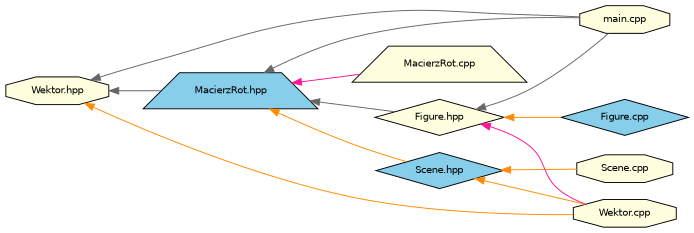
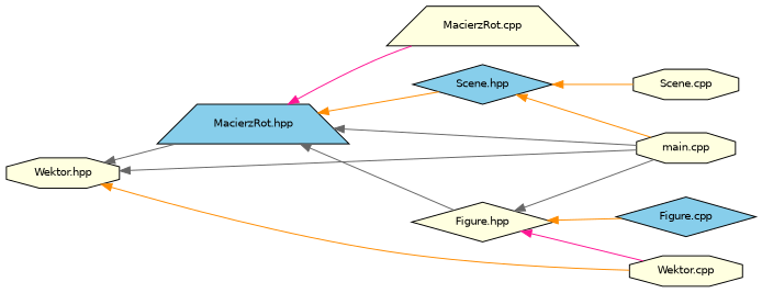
  digraph {
    rankdir=LR
    node [color=black fillcolor=lightyellow fontname=Helvetica fontsize=10 shape=octagon style=filled]
    edge [color=gray40 dir=back fontname=Helvetica fontsize=10 labelfontname=Helvetica labelfontsize=10 style=solid]
    n1 [fontcolor=black height=0.2 label="Wektor.hpp" width=0.4]
    n2 [fillcolor=skyblue height=0.2 label="MacierzRot.hpp" shape=trapezium width=0.4]
    n3 [height=0.2 label="main.cpp" width=0.4]
    n4 [height=0.2 label="Wektor.cpp" width=0.4]
    n5 [height=0.2 label="Figure.hpp" shape=diamond width=0.4]
    n6 [fillcolor=skyblue height=0.2 label="Scene.hpp" shape=diamond width=0.4]
    n7 [height=0.2 label="MacierzRot.cpp" shape=trapezium width=0.4]
    n8 [fillcolor=skyblue height=0.2 label="Figure.cpp" shape=diamond width=0.4]
    n9 [height=0.2 label="Scene.cpp" width=0.4]
    n1 -> n2
    n1 -> n3
    n1 -> n4 [color=darkorange]
    n2 -> n3
    n2 -> n5
    n2 -> n6 [color=darkorange]
    n2 -> n7 [color=deeppink]
    n5 -> n3
    n5 -> n4 [color=deeppink]
    n5 -> n8 [color=darkorange]
-   n6 -> n4 [color=darkorange]
+   n6 -> n3 [color=darkorange]
    n6 -> n9 [color=darkorange]
  }
